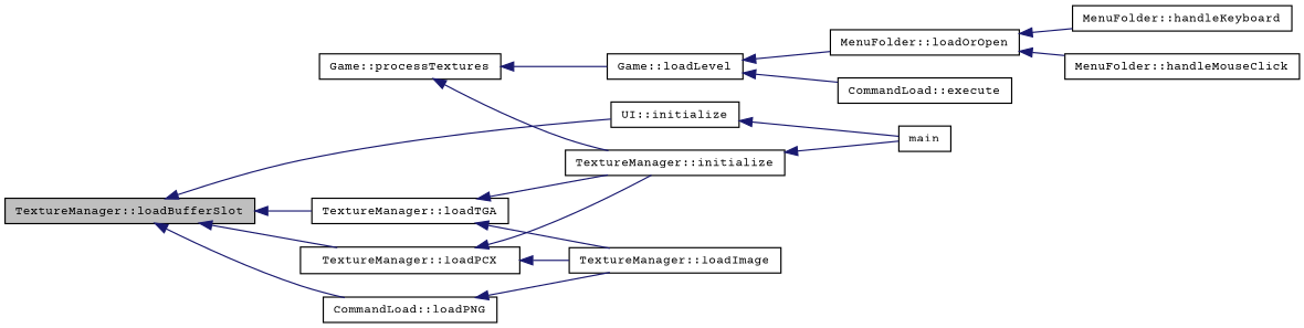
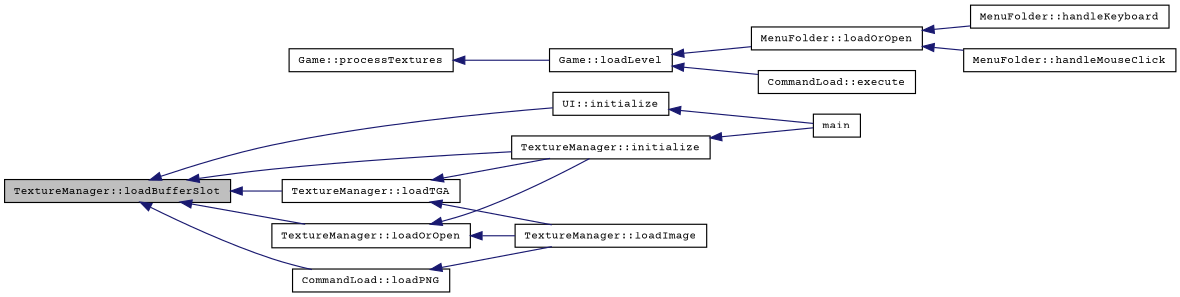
  digraph {
    fontname="Courier Prime"
    rankdir=LR
    node [color=black fillcolor=white fontname="Courier Prime" fontsize=10 shape=record style=filled]
    edge [color=midnightblue dir=back fontname="Courier Prime" fontsize=10 labelfontname=Helvetica labelfontsize=10 style=solid]
    n1 [fillcolor=grey75 fontcolor=black height=0.2 label="TextureManager::loadBufferSlot" width=0.4]
    n2 [height=0.2 label="TextureManager::initialize" width=0.4]
-   n3 [height=0.2 label="TextureManager::loadPCX" width=0.4]
+   n3 [height=0.2 label="TextureManager::loadOrOpen" width=0.4]
    n4 [height=0.2 label="CommandLoad::loadPNG" width=0.4]
    n5 [height=0.2 label="TextureManager::loadTGA" width=0.4]
    n6 [height=0.2 label="UI::initialize" width=0.4]
    n7 [height=0.2 label="Game::processTextures" width=0.4]
    n8 [height=0.2 label="Game::loadLevel" width=0.4]
    n9 [height=0.2 label=main width=0.4]
    n10 [height=0.2 label="TextureManager::loadImage" width=0.4]
    n11 [height=0.2 label="CommandLoad::execute" width=0.4]
    n12 [height=0.2 label="MenuFolder::loadOrOpen" width=0.4]
    n13 [height=0.2 label="MenuFolder::handleKeyboard" width=0.4]
    n14 [height=0.2 label="MenuFolder::handleMouseClick" width=0.4]
-   n7 -> n2
+   n1 -> n2
    n1 -> n3
    n1 -> n4
    n1 -> n5
    n1 -> n6
    n2 -> n9
    n3 -> n2
    n3 -> n10
    n4 -> n10
    n5 -> n2
    n5 -> n10
    n6 -> n9
    n7 -> n8
    n8 -> n11
    n8 -> n12
    n12 -> n13
    n12 -> n14
  }
